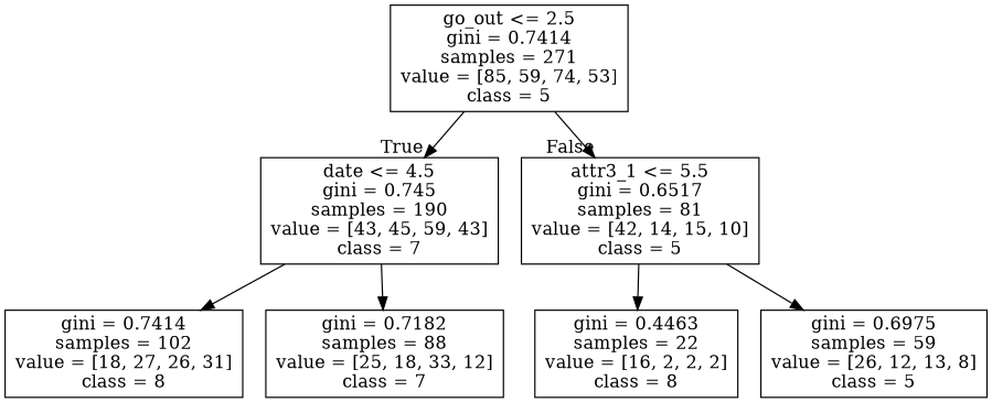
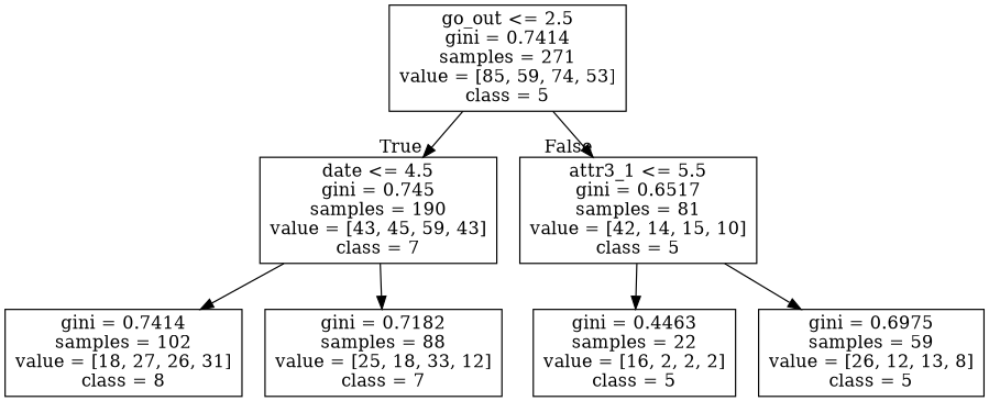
  digraph {
    node [shape=box]
    n1 [label="go_out <= 2.5\ngini = 0.7414\nsamples = 271\nvalue = [85, 59, 74, 53]\nclass = 5"]
    n2 [label="date <= 4.5\ngini = 0.745\nsamples = 190\nvalue = [43, 45, 59, 43]\nclass = 7"]
    n3 [label="attr3_1 <= 5.5\ngini = 0.6517\nsamples = 81\nvalue = [42, 14, 15, 10]\nclass = 5"]
    n4 [label="gini = 0.7414\nsamples = 102\nvalue = [18, 27, 26, 31]\nclass = 8"]
    n5 [label="gini = 0.7182\nsamples = 88\nvalue = [25, 18, 33, 12]\nclass = 7"]
-   n6 [label="gini = 0.4463\nsamples = 22\nvalue = [16, 2, 2, 2]\nclass = 8"]
+   n6 [label="gini = 0.4463\nsamples = 22\nvalue = [16, 2, 2, 2]\nclass = 5"]
    n7 [label="gini = 0.6975\nsamples = 59\nvalue = [26, 12, 13, 8]\nclass = 5"]
    n1 -> n2 [headlabel=True labelangle=45 labeldistance=2.5]
    n1 -> n3 [headlabel=False labelangle=-45 labeldistance=2.5]
    n2 -> n4
    n2 -> n5
    n3 -> n6
    n3 -> n7
  }
